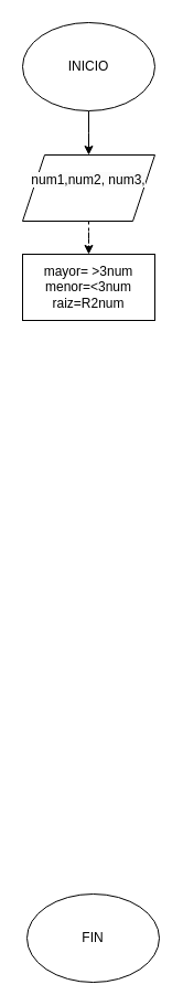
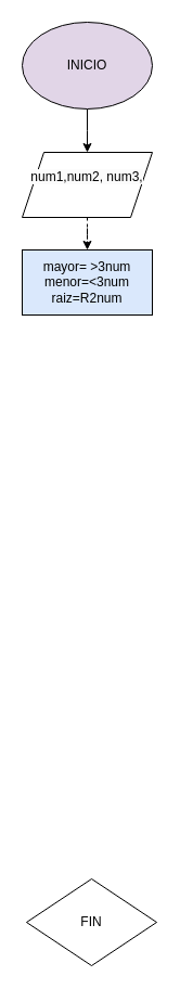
  <mxCell id="0" />
  <mxCell id="1" parent="0" />
- <mxCell id="2" value="FIN" style="ellipse;whiteSpace=wrap;html=1;" vertex="1" parent="1"><mxGeometry x="24" y="810" width="120" height="80" as="geometry" /></mxCell>
+ <mxCell id="2" value="FIN" style="rhombus;whiteSpace=wrap;html=1;" vertex="1" parent="1"><mxGeometry x="24" y="810" width="120" height="80" as="geometry" /></mxCell>
  <mxCell id="3" value="" style="edgeStyle=orthogonalEdgeStyle;rounded=0;orthogonalLoop=1;jettySize=auto;html=1;" edge="1" parent="1" source="4"><mxGeometry relative="1" as="geometry"><mxPoint x="80" y="140" as="targetPoint" /></mxGeometry></mxCell>
- <mxCell id="4" value="INICIO" style="ellipse;whiteSpace=wrap;html=1;" vertex="1" parent="1"><mxGeometry x="20" width="120" height="80" as="geometry" y="20" /></mxCell>
+ <mxCell id="4" value="INICIO" style="ellipse;whiteSpace=wrap;html=1;fillColor=#e1d5e7;" vertex="1" parent="1"><mxGeometry x="20" width="120" height="80" as="geometry" y="20" /></mxCell>
  <mxCell id="5" value="" style="edgeStyle=orthogonalEdgeStyle;rounded=0;orthogonalLoop=1;jettySize=auto;html=1;dashed=1;" edge="1" parent="1" source="6" target="7"><mxGeometry relative="1" as="geometry" /></mxCell>
  <mxCell id="6" value="&#10;&lt;span style=&quot;color: rgb(0, 0, 0); font-family: Helvetica; font-size: 12px; font-style: normal; font-variant-ligatures: normal; font-variant-caps: normal; font-weight: 400; letter-spacing: normal; orphans: 2; text-align: center; text-indent: 0px; text-transform: none; widows: 2; word-spacing: 0px; -webkit-text-stroke-width: 0px; background-color: rgb(251, 251, 251); text-decoration-thickness: initial; text-decoration-style: initial; text-decoration-color: initial; float: none; display: inline !important;&quot;&gt;num1,num2, num3,&lt;/span&gt;&#10;&#10;" style="shape=parallelogram;perimeter=parallelogramPerimeter;whiteSpace=wrap;html=1;fixedSize=1;rounded=0;" vertex="1" parent="1"><mxGeometry x="20" y="140" width="120" height="60" as="geometry" /></mxCell>
- <mxCell id="7" value="mayor= &amp;gt;3num&lt;br&gt;menor=&amp;lt;3num&lt;br&gt;raiz=R2num" style="rounded=0;whiteSpace=wrap;html=1;" vertex="1" parent="1"><mxGeometry x="20" y="230" width="120" height="60" as="geometry" /></mxCell>
+ <mxCell id="7" value="mayor= &amp;gt;3num&lt;br&gt;menor=&amp;lt;3num&lt;br&gt;raiz=R2num" style="rounded=0;whiteSpace=wrap;html=1;fillColor=#dae8fc;" vertex="1" parent="1"><mxGeometry x="20" y="230" width="120" height="60" as="geometry" /></mxCell>
